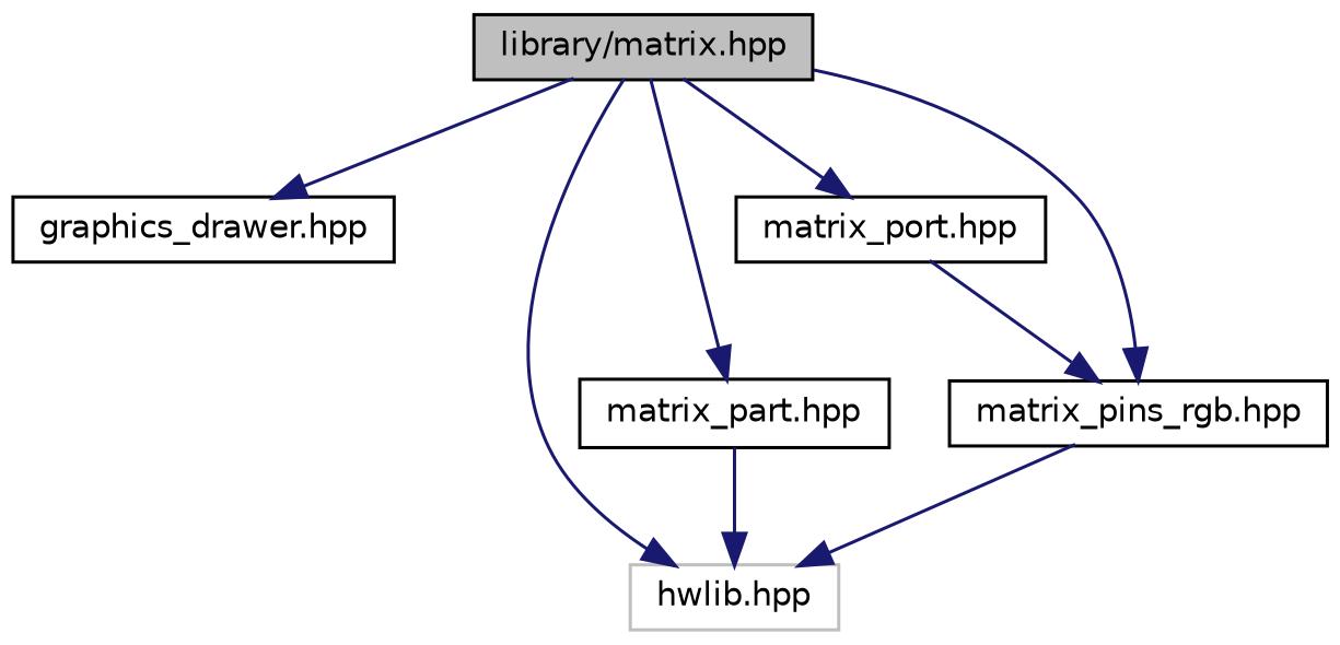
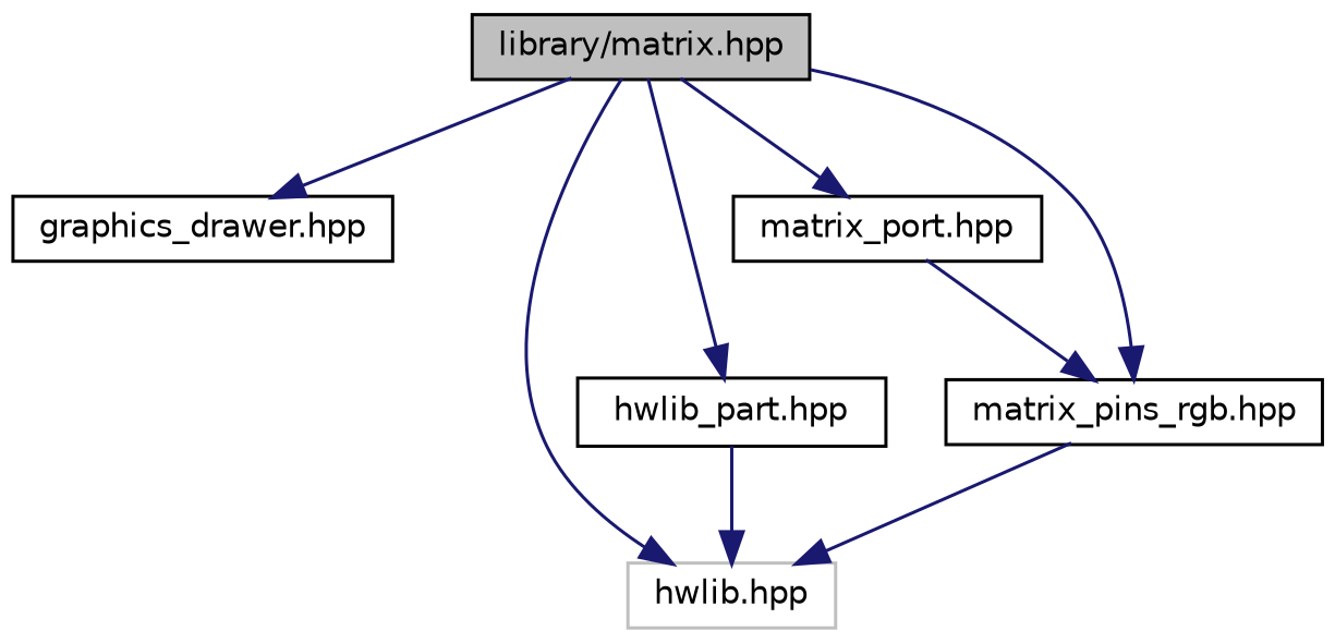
  digraph {
    node [color=black fillcolor=white fontname=Helvetica fontsize=10 shape=record style=filled]
    edge [color=midnightblue fontname=Helvetica fontsize=10 labelfontname=Helvetica labelfontsize=10 style=solid]
    n1 [fillcolor=grey75 fontcolor=black height=0.2 label="library/matrix.hpp" width=0.4]
    n2 [height=0.2 label="graphics_drawer.hpp" width=0.4]
    n3 [color=grey75 height=0.2 label="hwlib.hpp" width=0.4]
-   n4 [height=0.2 label="matrix_part.hpp" width=0.4]
+   n4 [height=0.2 label="hwlib_part.hpp" width=0.4]
    n5 [height=0.2 label="matrix_port.hpp" width=0.4]
    n6 [height=0.2 label="matrix_pins_rgb.hpp" width=0.4]
    n1 -> n2
    n1 -> n3
    n1 -> n4
    n1 -> n5
    n1 -> n6
    n4 -> n3
    n5 -> n6
    n6 -> n3
  }
